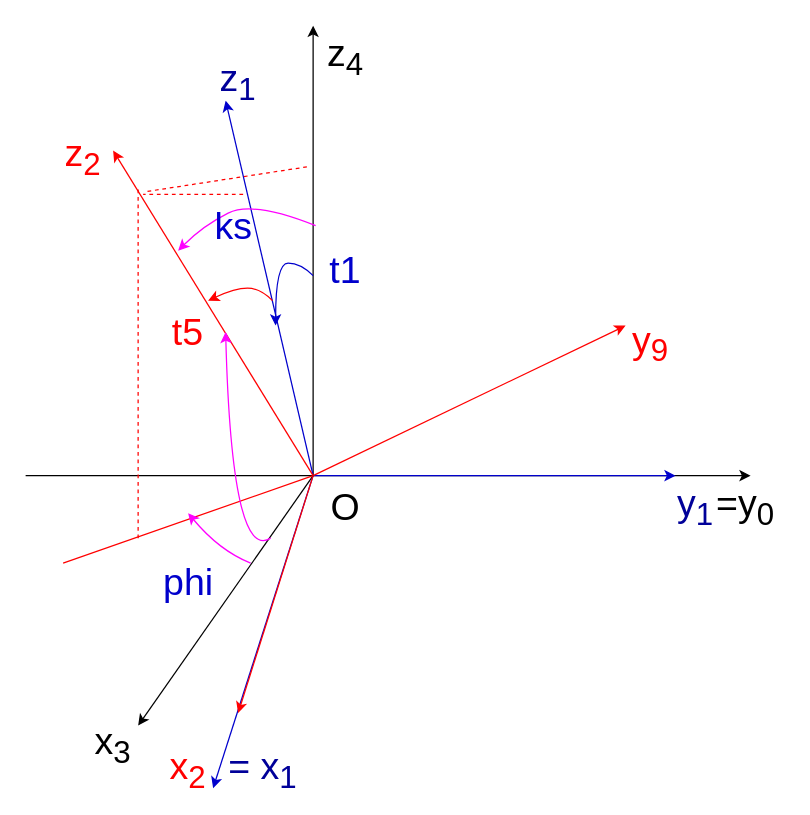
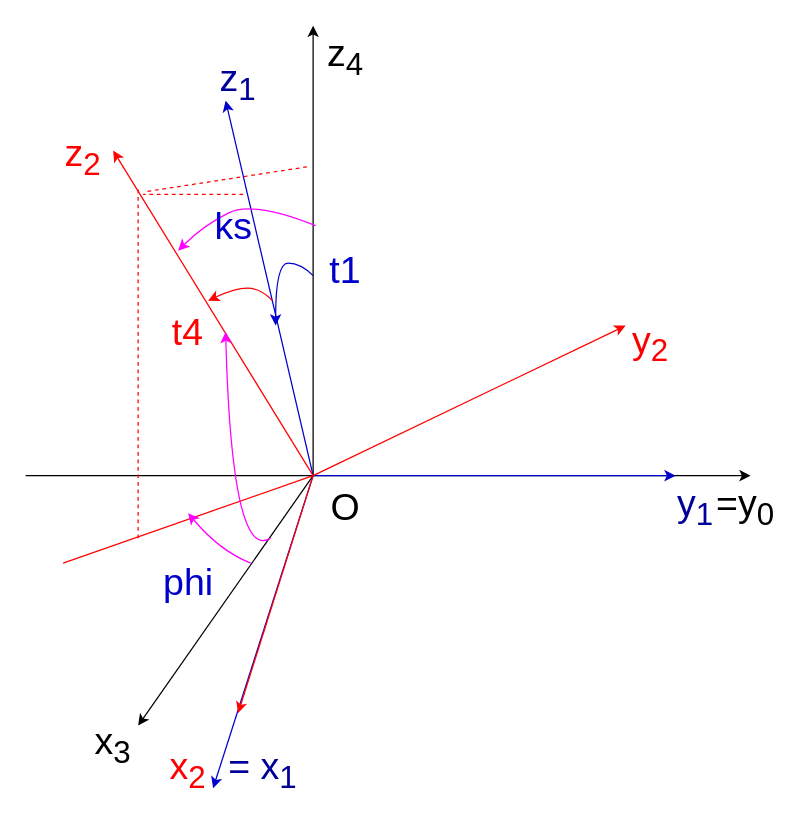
  <mxCell id="0" />
  <mxCell id="1" parent="0" />
  <mxCell id="2" value="" style="endArrow=classic;html=1;" parent="1" edge="1"><mxGeometry width="50" height="50" relative="1" as="geometry"><mxPoint x="250" y="380" as="sourcePoint" /><mxPoint x="600" y="380" as="targetPoint" /></mxGeometry></mxCell>
  <mxCell id="3" value="" style="endArrow=classic;html=1;" parent="1" edge="1"><mxGeometry width="50" height="50" relative="1" as="geometry"><mxPoint x="250" y="380" as="sourcePoint" /><mxPoint x="250" y="20" as="targetPoint" /></mxGeometry></mxCell>
  <mxCell id="4" value="" style="endArrow=classic;html=1;" parent="1" edge="1"><mxGeometry width="50" height="50" relative="1" as="geometry"><mxPoint x="250" y="380" as="sourcePoint" /><mxPoint x="110" y="580" as="targetPoint" /></mxGeometry></mxCell>
  <mxCell id="5" value="&lt;font style=&quot;font-size: 30px;&quot;&gt;z&lt;sub&gt;4&lt;/sub&gt;&lt;/font&gt;" style="text;html=1;strokeColor=none;fillColor=none;align=center;verticalAlign=middle;whiteSpace=wrap;rounded=0;" parent="1" vertex="1"><mxGeometry x="246" y="30" width="60" height="30" as="geometry" /></mxCell>
  <mxCell id="6" value="&lt;font style=&quot;font-size: 30px;&quot;&gt;x&lt;sub&gt;3&lt;/sub&gt;&lt;/font&gt;" style="text;html=1;strokeColor=none;fillColor=none;align=center;verticalAlign=middle;whiteSpace=wrap;rounded=0;" parent="1" vertex="1"><mxGeometry x="60" y="580" width="60" height="30" as="geometry" /></mxCell>
  <mxCell id="7" value="&lt;font style=&quot;font-size: 30px;&quot;&gt;=y&lt;sub&gt;0&lt;/sub&gt;&lt;/font&gt;" style="text;html=1;strokeColor=none;fillColor=none;align=center;verticalAlign=middle;whiteSpace=wrap;rounded=0;" parent="1" vertex="1"><mxGeometry x="566" y="390" width="60" height="30" as="geometry" /></mxCell>
  <mxCell id="8" value="" style="endArrow=classic;html=1;strokeColor=#0000CC;" parent="1" edge="1"><mxGeometry width="50" height="50" relative="1" as="geometry"><mxPoint x="250" y="380" as="sourcePoint" /><mxPoint x="180" y="80" as="targetPoint" /></mxGeometry></mxCell>
  <mxCell id="9" value="" style="endArrow=classic;html=1;strokeColor=#0000CC;" parent="1" edge="1"><mxGeometry width="50" height="50" relative="1" as="geometry"><mxPoint x="250" y="380" as="sourcePoint" /><mxPoint x="170" y="630" as="targetPoint" /></mxGeometry></mxCell>
  <mxCell id="10" value="" style="endArrow=classic;html=1;strokeColor=#0000CC;" parent="1" edge="1"><mxGeometry width="50" height="50" relative="1" as="geometry"><mxPoint x="250" y="380" as="sourcePoint" /><mxPoint x="540" y="380" as="targetPoint" /></mxGeometry></mxCell>
  <mxCell id="11" value="&lt;font style=&quot;font-size: 30px;&quot; color=&quot;#000099&quot;&gt;y&lt;sub&gt;1&lt;/sub&gt;&lt;/font&gt;" style="text;html=1;strokeColor=none;fillColor=none;align=center;verticalAlign=middle;whiteSpace=wrap;rounded=0;fontSize=14;" parent="1" vertex="1"><mxGeometry x="526" y="390" width="60" height="30" as="geometry" /></mxCell>
  <mxCell id="12" value="&lt;font style=&quot;font-size: 30px;&quot; color=&quot;#000099&quot;&gt;z&lt;sub&gt;1&lt;/sub&gt;&lt;/font&gt;" style="text;html=1;strokeColor=none;fillColor=none;align=center;verticalAlign=middle;whiteSpace=wrap;rounded=0;fontSize=14;" parent="1" vertex="1"><mxGeometry x="160" y="50" width="60" height="30" as="geometry" /></mxCell>
  <mxCell id="13" value="&lt;font style=&quot;font-size: 30px;&quot; color=&quot;#000099&quot;&gt;= x&lt;sub&gt;1&lt;/sub&gt;&lt;/font&gt;" style="text;html=1;strokeColor=none;fillColor=none;align=center;verticalAlign=middle;whiteSpace=wrap;rounded=0;fontSize=14;" parent="1" vertex="1"><mxGeometry x="180" y="600" width="60" height="30" as="geometry" /></mxCell>
  <mxCell id="14" value="" style="curved=1;endArrow=classic;html=1;strokeColor=#0000CC;fontSize=14;fontColor=#000099;" parent="1" edge="1"><mxGeometry width="50" height="50" relative="1" as="geometry"><mxPoint x="250" y="220" as="sourcePoint" /><mxPoint x="220" y="260" as="targetPoint" /><Array as="points"><mxPoint x="240" y="210" /><mxPoint x="220" y="210" /></Array></mxGeometry></mxCell>
  <mxCell id="15" value="" style="endArrow=classic;html=1;strokeColor=#FF0000;" parent="1" edge="1"><mxGeometry width="50" height="50" relative="1" as="geometry"><mxPoint x="250" y="380" as="sourcePoint" /><mxPoint x="90" y="120" as="targetPoint" /></mxGeometry></mxCell>
  <mxCell id="16" value="" style="endArrow=classic;html=1;strokeColor=#FF0000;" parent="1" edge="1"><mxGeometry width="50" height="50" relative="1" as="geometry"><mxPoint x="250" y="380" as="sourcePoint" /><mxPoint x="500" y="260" as="targetPoint" /></mxGeometry></mxCell>
  <mxCell id="17" value="" style="endArrow=classic;html=1;strokeColor=#FF0000;" parent="1" edge="1"><mxGeometry width="50" height="50" relative="1" as="geometry"><mxPoint x="250" y="380" as="sourcePoint" /><mxPoint x="190" y="570" as="targetPoint" /></mxGeometry></mxCell>
  <mxCell id="18" value="" style="curved=1;endArrow=classic;html=1;strokeColor=#FF0000;fontSize=14;fontColor=#000099;" parent="1" edge="1"><mxGeometry width="50" height="50" relative="1" as="geometry"><mxPoint x="217.5" y="240" as="sourcePoint" /><mxPoint x="166" y="240" as="targetPoint" /><Array as="points"><mxPoint x="207.5" y="230" /><mxPoint x="187.5" y="230" /></Array></mxGeometry></mxCell>
  <mxCell id="19" value="&lt;font style=&quot;font-size: 30px;&quot; color=&quot;#ff0000&quot;&gt;z&lt;sub style=&quot;&quot;&gt;2&lt;/sub&gt;&lt;/font&gt;" style="text;html=1;strokeColor=none;fillColor=none;align=center;verticalAlign=middle;whiteSpace=wrap;rounded=0;fontSize=14;" parent="1" vertex="1"><mxGeometry x="36" y="110" width="60" height="30" as="geometry" /></mxCell>
- <mxCell id="20" value="&lt;font style=&quot;font-size: 30px;&quot; color=&quot;#ff0000&quot;&gt;y&lt;sub style=&quot;&quot;&gt;9&lt;/sub&gt;&lt;/font&gt;" style="text;html=1;strokeColor=none;fillColor=none;align=center;verticalAlign=middle;whiteSpace=wrap;rounded=0;fontSize=14;" parent="1" vertex="1"><mxGeometry x="490" y="259" width="60" height="30" as="geometry" /></mxCell>
+ <mxCell id="20" value="&lt;font style=&quot;font-size: 30px;&quot; color=&quot;#ff0000&quot;&gt;y&lt;sub style=&quot;&quot;&gt;2&lt;/sub&gt;&lt;/font&gt;" style="text;html=1;strokeColor=none;fillColor=none;align=center;verticalAlign=middle;whiteSpace=wrap;rounded=0;fontSize=14;" parent="1" vertex="1"><mxGeometry x="490" y="259" width="60" height="30" as="geometry" /></mxCell>
  <mxCell id="21" value="&lt;font style=&quot;font-size: 30px;&quot; color=&quot;#ff0000&quot;&gt;x&lt;sub style=&quot;&quot;&gt;2&lt;/sub&gt;&lt;/font&gt;" style="text;html=1;strokeColor=none;fillColor=none;align=center;verticalAlign=middle;whiteSpace=wrap;rounded=0;fontSize=14;" parent="1" vertex="1"><mxGeometry x="120" y="600" width="60" height="30" as="geometry" /></mxCell>
  <mxCell id="22" value="" style="endArrow=none;html=1;strokeColor=#000000;fontSize=14;fontColor=#FF0000;" parent="1" edge="1"><mxGeometry width="50" height="50" relative="1" as="geometry"><mxPoint x="250" y="380" as="sourcePoint" /><mxPoint x="20" y="380" as="targetPoint" /></mxGeometry></mxCell>
  <mxCell id="23" value="" style="endArrow=none;html=1;strokeColor=#FF0000;fontSize=14;fontColor=#FF0000;" parent="1" edge="1"><mxGeometry width="50" height="50" relative="1" as="geometry"><mxPoint x="50" y="450" as="sourcePoint" /><mxPoint x="250" y="380" as="targetPoint" /></mxGeometry></mxCell>
  <mxCell id="24" value="" style="endArrow=none;dashed=1;html=1;strokeColor=#FF0000;fontSize=14;fontColor=#FF0000;" parent="1" edge="1"><mxGeometry width="50" height="50" relative="1" as="geometry"><mxPoint x="110" y="430" as="sourcePoint" /><mxPoint x="110" y="150" as="targetPoint" /></mxGeometry></mxCell>
  <mxCell id="25" value="" style="curved=1;endArrow=classic;html=1;strokeColor=#FF00FF;fontSize=14;fontColor=#000099;" parent="1" edge="1"><mxGeometry width="50" height="50" relative="1" as="geometry"><mxPoint x="200" y="450" as="sourcePoint" /><mxPoint x="150" y="410" as="targetPoint" /><Array as="points"><mxPoint x="175" y="440" /></Array></mxGeometry></mxCell>
  <mxCell id="26" value="" style="endArrow=none;dashed=1;html=1;strokeColor=#FF0000;fontSize=14;fontColor=#FF0000;" parent="1" edge="1"><mxGeometry width="50" height="50" relative="1" as="geometry"><mxPoint x="245" y="133" as="sourcePoint" /><mxPoint x="115" y="153" as="targetPoint" /></mxGeometry></mxCell>
  <mxCell id="27" value="" style="curved=1;endArrow=classic;html=1;strokeColor=#FF00FF;fontSize=14;fontColor=#000099;" parent="1" edge="1"><mxGeometry width="50" height="50" relative="1" as="geometry"><mxPoint x="252" y="180" as="sourcePoint" /><mxPoint x="142" y="200" as="targetPoint" /><Array as="points"><mxPoint x="202" y="160" /><mxPoint x="162" y="180" /></Array></mxGeometry></mxCell>
- <mxCell id="28" value="&lt;font style=&quot;font-size: 30px;&quot;&gt;t5&lt;/font&gt;" style="text;html=1;strokeColor=none;fillColor=none;align=center;verticalAlign=middle;whiteSpace=wrap;rounded=0;fontSize=14;fontColor=#FF0000;" parent="1" vertex="1"><mxGeometry x="120" y="250" width="60" height="30" as="geometry" /></mxCell>
+ <mxCell id="28" value="&lt;font style=&quot;font-size: 30px;&quot;&gt;t4&lt;/font&gt;" style="text;html=1;strokeColor=none;fillColor=none;align=center;verticalAlign=middle;whiteSpace=wrap;rounded=0;fontSize=14;fontColor=#FF0000;" parent="1" vertex="1"><mxGeometry x="120" y="250" width="60" height="30" as="geometry" /></mxCell>
  <mxCell id="29" value="" style="endArrow=none;dashed=1;html=1;strokeColor=#FF0000;fontSize=14;fontColor=#FF0000;" parent="1" edge="1"><mxGeometry width="50" height="50" relative="1" as="geometry"><mxPoint x="194" y="155" as="sourcePoint" /><mxPoint x="114" y="155" as="targetPoint" /></mxGeometry></mxCell>
  <mxCell id="30" value="&lt;font style=&quot;font-size: 30px;&quot;&gt;O&lt;/font&gt;" style="text;html=1;strokeColor=none;fillColor=none;align=center;verticalAlign=middle;whiteSpace=wrap;rounded=0;rotation=0;" parent="1" vertex="1"><mxGeometry x="246" y="390" width="60" height="30" as="geometry" /></mxCell>
  <mxCell id="31" value="&lt;font style=&quot;font-size: 30px;&quot; color=&quot;#0000cc&quot;&gt;t1&lt;/font&gt;" style="text;html=1;strokeColor=none;fillColor=none;align=center;verticalAlign=middle;whiteSpace=wrap;rounded=0;fontSize=14;fontColor=#FF0000;" parent="1" vertex="1"><mxGeometry x="246" y="200" width="60" height="30" as="geometry" /></mxCell>
  <mxCell id="32" value="&lt;font style=&quot;font-size: 30px;&quot;&gt;ks&lt;/font&gt;" style="text;html=1;align=center;verticalAlign=middle;resizable=0;points=[];autosize=1;strokeColor=none;fillColor=none;fontColor=#0000CC;" parent="1" vertex="1"><mxGeometry x="161" y="155" width="50" height="50" as="geometry" /></mxCell>
  <mxCell id="33" value="&lt;font style=&quot;font-size: 30px;&quot;&gt;phi&lt;/font&gt;" style="text;html=1;align=center;verticalAlign=middle;resizable=0;points=[];autosize=1;strokeColor=none;fillColor=none;fontColor=#0000CC;" parent="1" vertex="1"><mxGeometry x="120" y="440" width="60" height="50" as="geometry" /></mxCell>
  <mxCell id="34" value="" style="curved=1;endArrow=classic;html=1;strokeColor=#FF00FF;fontSize=14;fontColor=#000099;entryX=1;entryY=0.5;entryDx=0;entryDy=0;" parent="1" target="28" edge="1"><mxGeometry width="50" height="50" relative="1" as="geometry"><mxPoint x="216" y="430" as="sourcePoint" /><mxPoint x="160" y="420" as="targetPoint" /><Array as="points"><mxPoint x="185" y="450" /></Array></mxGeometry></mxCell>
